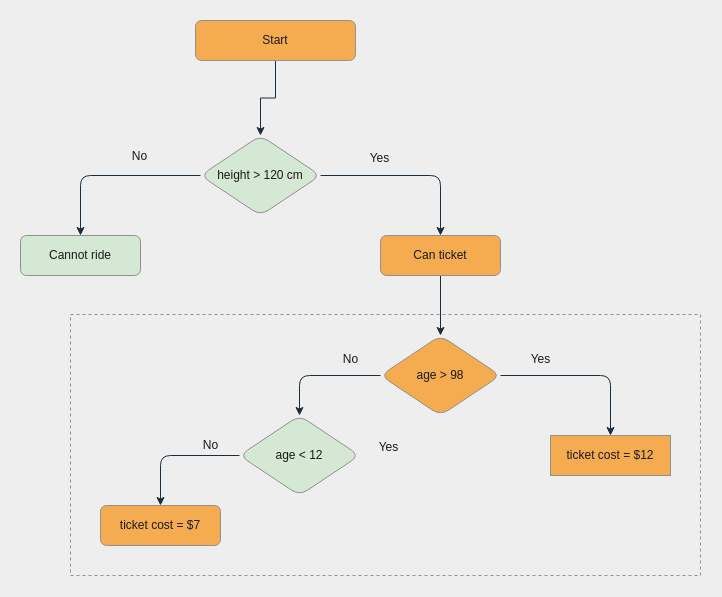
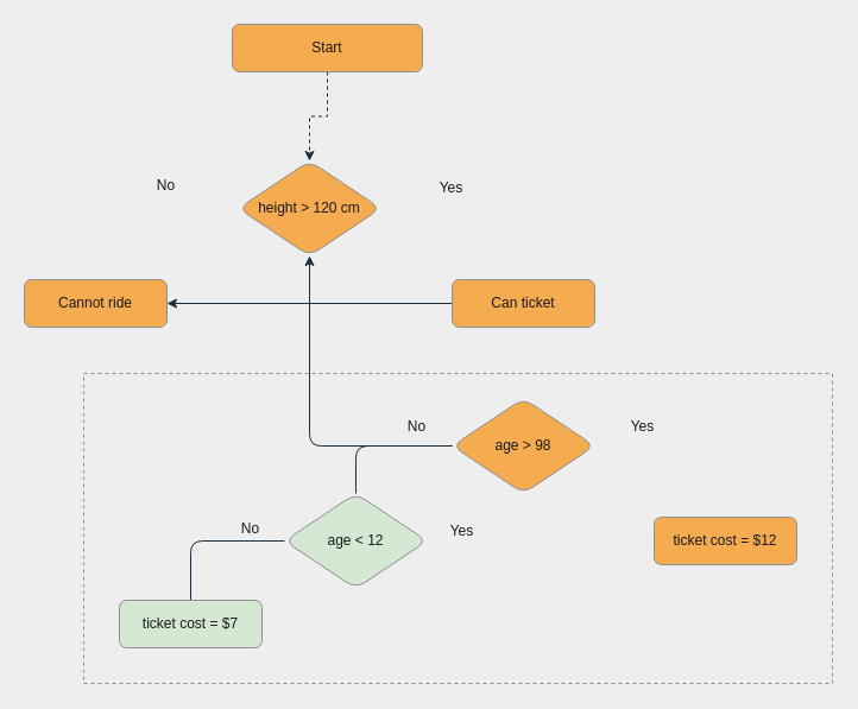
  <mxCell id="0" />
  <mxCell id="1" parent="0" />
  <mxCell id="2" value="" style="rounded=0;whiteSpace=wrap;html=1;fontColor=#1A1A1A;fillColor=none;strokeColor=#909090;dashed=1;" vertex="1" parent="1"><mxGeometry x="70" y="314" width="630" height="261" as="geometry" /></mxCell>
- <mxCell id="3" value="" style="edgeStyle=orthogonalEdgeStyle;rounded=0;orthogonalLoop=1;jettySize=auto;html=1;labelBackgroundColor=#EEEEEE;strokeColor=#182E3E;fontColor=#1A1A1A;" parent="1" source="4" target="7" edge="1"><mxGeometry relative="1" as="geometry" /></mxCell>
+ <mxCell id="3" value="" style="edgeStyle=orthogonalEdgeStyle;rounded=0;orthogonalLoop=1;jettySize=auto;html=1;labelBackgroundColor=#EEEEEE;strokeColor=#182E3E;fontColor=#1A1A1A;dashed=1;" parent="1" source="4" target="7" edge="1"><mxGeometry relative="1" as="geometry" /></mxCell>
  <mxCell id="4" value="Start" style="rounded=1;whiteSpace=wrap;html=1;fillColor=#F5AB50;strokeColor=#909090;fontColor=#1A1A1A;" parent="1" vertex="1"><mxGeometry x="195" y="20" width="160" height="40" as="geometry" /></mxCell>
- <mxCell id="5" value="" style="edgeStyle=orthogonalEdgeStyle;rounded=1;orthogonalLoop=1;jettySize=auto;html=1;labelBackgroundColor=#EEEEEE;strokeColor=#182E3E;fontColor=#1A1A1A;" parent="1" source="7" target="8" edge="1"><mxGeometry relative="1" as="geometry" /></mxCell>
- <mxCell id="6" value="" style="edgeStyle=orthogonalEdgeStyle;rounded=1;orthogonalLoop=1;jettySize=auto;html=1;labelBackgroundColor=#EEEEEE;strokeColor=#182E3E;fontColor=#1A1A1A;" parent="1" source="7" target="10" edge="1"><mxGeometry relative="1" as="geometry" /></mxCell>
- <mxCell id="7" value="height &amp;gt; 120 cm" style="rhombus;whiteSpace=wrap;html=1;rounded=1;fillColor=#d5e8d4;strokeColor=#909090;fontColor=#1A1A1A;" parent="1" vertex="1"><mxGeometry x="200" y="135" width="120" height="80" as="geometry" /></mxCell>
- <mxCell id="8" value="Cannot ride" style="whiteSpace=wrap;html=1;rounded=1;fillColor=#d5e8d4;strokeColor=#909090;fontColor=#1A1A1A;" parent="1" vertex="1"><mxGeometry x="20" y="235" width="120" height="40" as="geometry" /></mxCell>
- <mxCell id="9" value="" style="edgeStyle=orthogonalEdgeStyle;rounded=0;orthogonalLoop=1;jettySize=auto;html=1;labelBackgroundColor=#EEEEEE;strokeColor=#182E3E;fontColor=#1A1A1A;" parent="1" source="10" target="13" edge="1"><mxGeometry relative="1" as="geometry" /></mxCell>
+ <mxCell id="7" value="height &amp;gt; 120 cm" style="rhombus;whiteSpace=wrap;html=1;rounded=1;fillColor=#F5AB50;strokeColor=#909090;fontColor=#1A1A1A;" parent="1" vertex="1"><mxGeometry x="200" y="135" width="120" height="80" as="geometry" /></mxCell>
+ <mxCell id="8" value="Cannot ride" style="whiteSpace=wrap;html=1;rounded=1;fillColor=#F5AB50;strokeColor=#909090;fontColor=#1A1A1A;" parent="1" vertex="1"><mxGeometry x="20" y="235" width="120" height="40" as="geometry" /></mxCell>
+ <mxCell id="9" value="" style="edgeStyle=orthogonalEdgeStyle;rounded=0;orthogonalLoop=1;jettySize=auto;html=1;labelBackgroundColor=#EEEEEE;strokeColor=#182E3E;fontColor=#1A1A1A;" parent="1" source="10" target="8" edge="1"><mxGeometry relative="1" as="geometry" /></mxCell>
  <mxCell id="10" value="Can ticket" style="whiteSpace=wrap;html=1;rounded=1;fillColor=#F5AB50;strokeColor=#909090;fontColor=#1A1A1A;" parent="1" vertex="1"><mxGeometry x="380" y="235" width="120" height="40" as="geometry" /></mxCell>
- <mxCell id="11" value="" style="edgeStyle=orthogonalEdgeStyle;rounded=1;orthogonalLoop=1;jettySize=auto;html=1;labelBackgroundColor=#EEEEEE;strokeColor=#182E3E;fontColor=#1A1A1A;" parent="1" source="13" target="14" edge="1"><mxGeometry relative="1" as="geometry" /></mxCell>
- <mxCell id="12" style="edgeStyle=orthogonalEdgeStyle;rounded=1;orthogonalLoop=1;jettySize=auto;html=1;exitX=0;exitY=0.5;exitDx=0;exitDy=0;entryX=0.5;entryY=0;entryDx=0;entryDy=0;strokeColor=#182E3E;labelBackgroundColor=#EEEEEE;fontColor=#1A1A1A;" edge="1" parent="1" source="13" target="19"><mxGeometry relative="1" as="geometry" /></mxCell>
+ <mxCell id="11" value="" style="edgeStyle=orthogonalEdgeStyle;rounded=1;orthogonalLoop=1;jettySize=auto;html=1;labelBackgroundColor=#EEEEEE;strokeColor=#182E3E;fontColor=#1A1A1A;" parent="1" source="13" target="7" edge="1"><mxGeometry relative="1" as="geometry" /></mxCell>
+ <mxCell id="12" style="edgeStyle=orthogonalEdgeStyle;rounded=1;orthogonalLoop=1;jettySize=auto;html=1;exitX=0;exitY=0.5;exitDx=0;exitDy=0;entryX=0.5;entryY=0;entryDx=0;entryDy=0;strokeColor=#182E3E;labelBackgroundColor=#EEEEEE;fontColor=#1A1A1A;endArrow=none;" edge="1" parent="1" source="13" target="19"><mxGeometry relative="1" as="geometry" /></mxCell>
  <mxCell id="13" value="age &amp;gt; 98" style="rhombus;whiteSpace=wrap;html=1;rounded=1;fillColor=#F5AB50;strokeColor=#909090;fontColor=#1A1A1A;" parent="1" vertex="1"><mxGeometry x="380" y="335" width="120" height="80" as="geometry" /></mxCell>
- <mxCell id="14" value="ticket cost = $12" style="whiteSpace=wrap;html=1;fillColor=#F5AB50;strokeColor=#909090;fontColor=#1A1A1A;rounded=0;" parent="1" vertex="1"><mxGeometry x="550" y="435" width="120" height="40" as="geometry" /></mxCell>
+ <mxCell id="14" value="ticket cost = $12" style="whiteSpace=wrap;html=1;rounded=1;fillColor=#F5AB50;strokeColor=#909090;fontColor=#1A1A1A;" parent="1" vertex="1"><mxGeometry x="550" y="435" width="120" height="40" as="geometry" /></mxCell>
  <mxCell id="15" value="No" style="text;html=1;align=center;verticalAlign=middle;resizable=0;points=[];autosize=1;strokeColor=none;fillColor=none;fontColor=#1A1A1A;" parent="1" vertex="1"><mxGeometry x="119" y="141" width="40" height="30" as="geometry" /></mxCell>
  <mxCell id="16" value="Yes" style="text;html=1;align=center;verticalAlign=middle;resizable=0;points=[];autosize=1;strokeColor=none;fillColor=none;fontColor=#1A1A1A;" parent="1" vertex="1"><mxGeometry x="359" y="143" width="40" height="30" as="geometry" /></mxCell>
  <mxCell id="17" value="Yes" style="text;html=1;align=center;verticalAlign=middle;resizable=0;points=[];autosize=1;strokeColor=none;fillColor=none;fontColor=#1A1A1A;" parent="1" vertex="1"><mxGeometry x="520" y="344" width="40" height="30" as="geometry" /></mxCell>
- <mxCell id="18" value="" style="edgeStyle=orthogonalEdgeStyle;rounded=1;orthogonalLoop=1;jettySize=auto;html=1;strokeColor=#182E3E;fontColor=#1A1A1A;labelBackgroundColor=#EEEEEE;" edge="1" parent="1" source="19" target="21"><mxGeometry relative="1" as="geometry" /></mxCell>
+ <mxCell id="18" value="" style="edgeStyle=orthogonalEdgeStyle;rounded=1;orthogonalLoop=1;jettySize=auto;html=1;strokeColor=#182E3E;fontColor=#1A1A1A;labelBackgroundColor=#EEEEEE;endArrow=none;" edge="1" parent="1" source="19" target="21"><mxGeometry relative="1" as="geometry" /></mxCell>
  <mxCell id="19" value="age &amp;lt; 12" style="rhombus;whiteSpace=wrap;html=1;rounded=1;fillColor=#d5e8d4;strokeColor=#909090;fontColor=#1A1A1A;" vertex="1" parent="1"><mxGeometry x="239" y="415" width="120" height="80" as="geometry" /></mxCell>
  <mxCell id="20" value="No" style="text;html=1;align=center;verticalAlign=middle;resizable=0;points=[];autosize=1;strokeColor=none;fillColor=none;fontColor=#1A1A1A;" vertex="1" parent="1"><mxGeometry x="330" y="344" width="40" height="30" as="geometry" /></mxCell>
- <mxCell id="21" value="ticket cost = $7" style="whiteSpace=wrap;html=1;fillColor=#F5AB50;strokeColor=#909090;fontColor=#1A1A1A;rounded=1;" vertex="1" parent="1"><mxGeometry x="100" y="505" width="120" height="40" as="geometry" /></mxCell>
+ <mxCell id="21" value="ticket cost = $7" style="whiteSpace=wrap;html=1;fillColor=#d5e8d4;strokeColor=#909090;fontColor=#1A1A1A;rounded=1;" vertex="1" parent="1"><mxGeometry x="100" y="505" width="120" height="40" as="geometry" /></mxCell>
  <mxCell id="22" value="No" style="text;html=1;align=center;verticalAlign=middle;resizable=0;points=[];autosize=1;strokeColor=none;fillColor=none;fontColor=#1A1A1A;" vertex="1" parent="1"><mxGeometry x="190" y="430" width="40" height="30" as="geometry" /></mxCell>
  <mxCell id="23" value="Yes" style="text;html=1;align=center;verticalAlign=middle;resizable=0;points=[];autosize=1;strokeColor=none;fillColor=none;fontColor=#1A1A1A;" vertex="1" parent="1"><mxGeometry x="368" y="432" width="40" height="30" as="geometry" /></mxCell>
